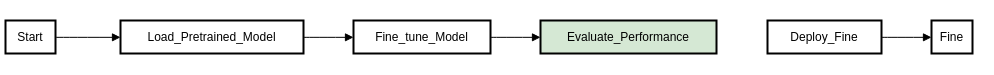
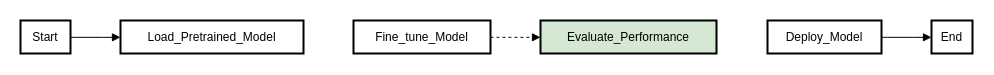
  <mxCell id="0" />
  <mxCell id="1" parent="0" />
- <mxCell id="2" value="Start" style="whiteSpace=wrap;strokeWidth=2;" vertex="1" parent="1"><mxGeometry x="5" y="20" width="50" height="33" as="geometry" /></mxCell>
+ <mxCell id="2" value="Start" style="whiteSpace=wrap;strokeWidth=2;" vertex="1" parent="1"><mxGeometry width="50" height="33" as="geometry" x="20" y="20" /></mxCell>
  <mxCell id="3" value="Load_Pretrained_Model" style="whiteSpace=wrap;strokeWidth=2;" vertex="1" parent="1"><mxGeometry x="120" width="183" height="33" as="geometry" y="20" /></mxCell>
  <mxCell id="4" value="Fine_tune_Model" style="whiteSpace=wrap;strokeWidth=2;" vertex="1" parent="1"><mxGeometry x="353" width="137" height="33" as="geometry" y="20" /></mxCell>
  <mxCell id="5" value="Evaluate_Performance" style="whiteSpace=wrap;strokeWidth=2;fillColor=#d5e8d4;" vertex="1" parent="1"><mxGeometry x="540" width="176" height="33" as="geometry" y="20" /></mxCell>
- <mxCell id="6" value="Deploy_Fine" style="whiteSpace=wrap;strokeWidth=2;" vertex="1" parent="1"><mxGeometry x="767" width="114" height="33" as="geometry" y="20" /></mxCell>
- <mxCell id="7" value="Fine" style="whiteSpace=wrap;strokeWidth=2;" vertex="1" parent="1"><mxGeometry x="931" width="41" height="33" as="geometry" y="20" /></mxCell>
+ <mxCell id="6" value="Deploy_Model" style="whiteSpace=wrap;strokeWidth=2;" vertex="1" parent="1"><mxGeometry x="767" width="114" height="33" as="geometry" y="20" /></mxCell>
+ <mxCell id="7" value="End" style="whiteSpace=wrap;strokeWidth=2;" vertex="1" parent="1"><mxGeometry x="931" width="41" height="33" as="geometry" y="20" /></mxCell>
  <mxCell id="8" value="" style="curved=1;startArrow=none;endArrow=block;exitX=1;exitY=0.51;entryX=0;entryY=0.51;" edge="1" parent="1" source="2" target="3"><mxGeometry relative="1" as="geometry"><Array as="points" /></mxGeometry></mxCell>
- <mxCell id="9" value="" style="curved=1;startArrow=none;endArrow=block;exitX=1;exitY=0.51;entryX=0;entryY=0.51;" edge="1" parent="1" source="3" target="4"><mxGeometry relative="1" as="geometry"><Array as="points" /></mxGeometry></mxCell>
- <mxCell id="10" value="" style="curved=1;startArrow=none;endArrow=block;exitX=1;exitY=0.51;entryX=0;entryY=0.51;" edge="1" parent="1" source="4" target="5"><mxGeometry relative="1" as="geometry"><Array as="points" /></mxGeometry></mxCell>
+ <mxCell id="10" value="" style="curved=1;startArrow=none;endArrow=block;exitX=1;exitY=0.51;entryX=0;entryY=0.51;dashed=1;" edge="1" parent="1" source="4" target="5"><mxGeometry relative="1" as="geometry"><Array as="points" /></mxGeometry></mxCell>
  <mxCell id="11" value="" style="curved=1;startArrow=none;endArrow=block;exitX=1;exitY=0.51;entryX=0;entryY=0.51;" edge="1" parent="1" source="6" target="7"><mxGeometry relative="1" as="geometry"><Array as="points" /></mxGeometry></mxCell>
